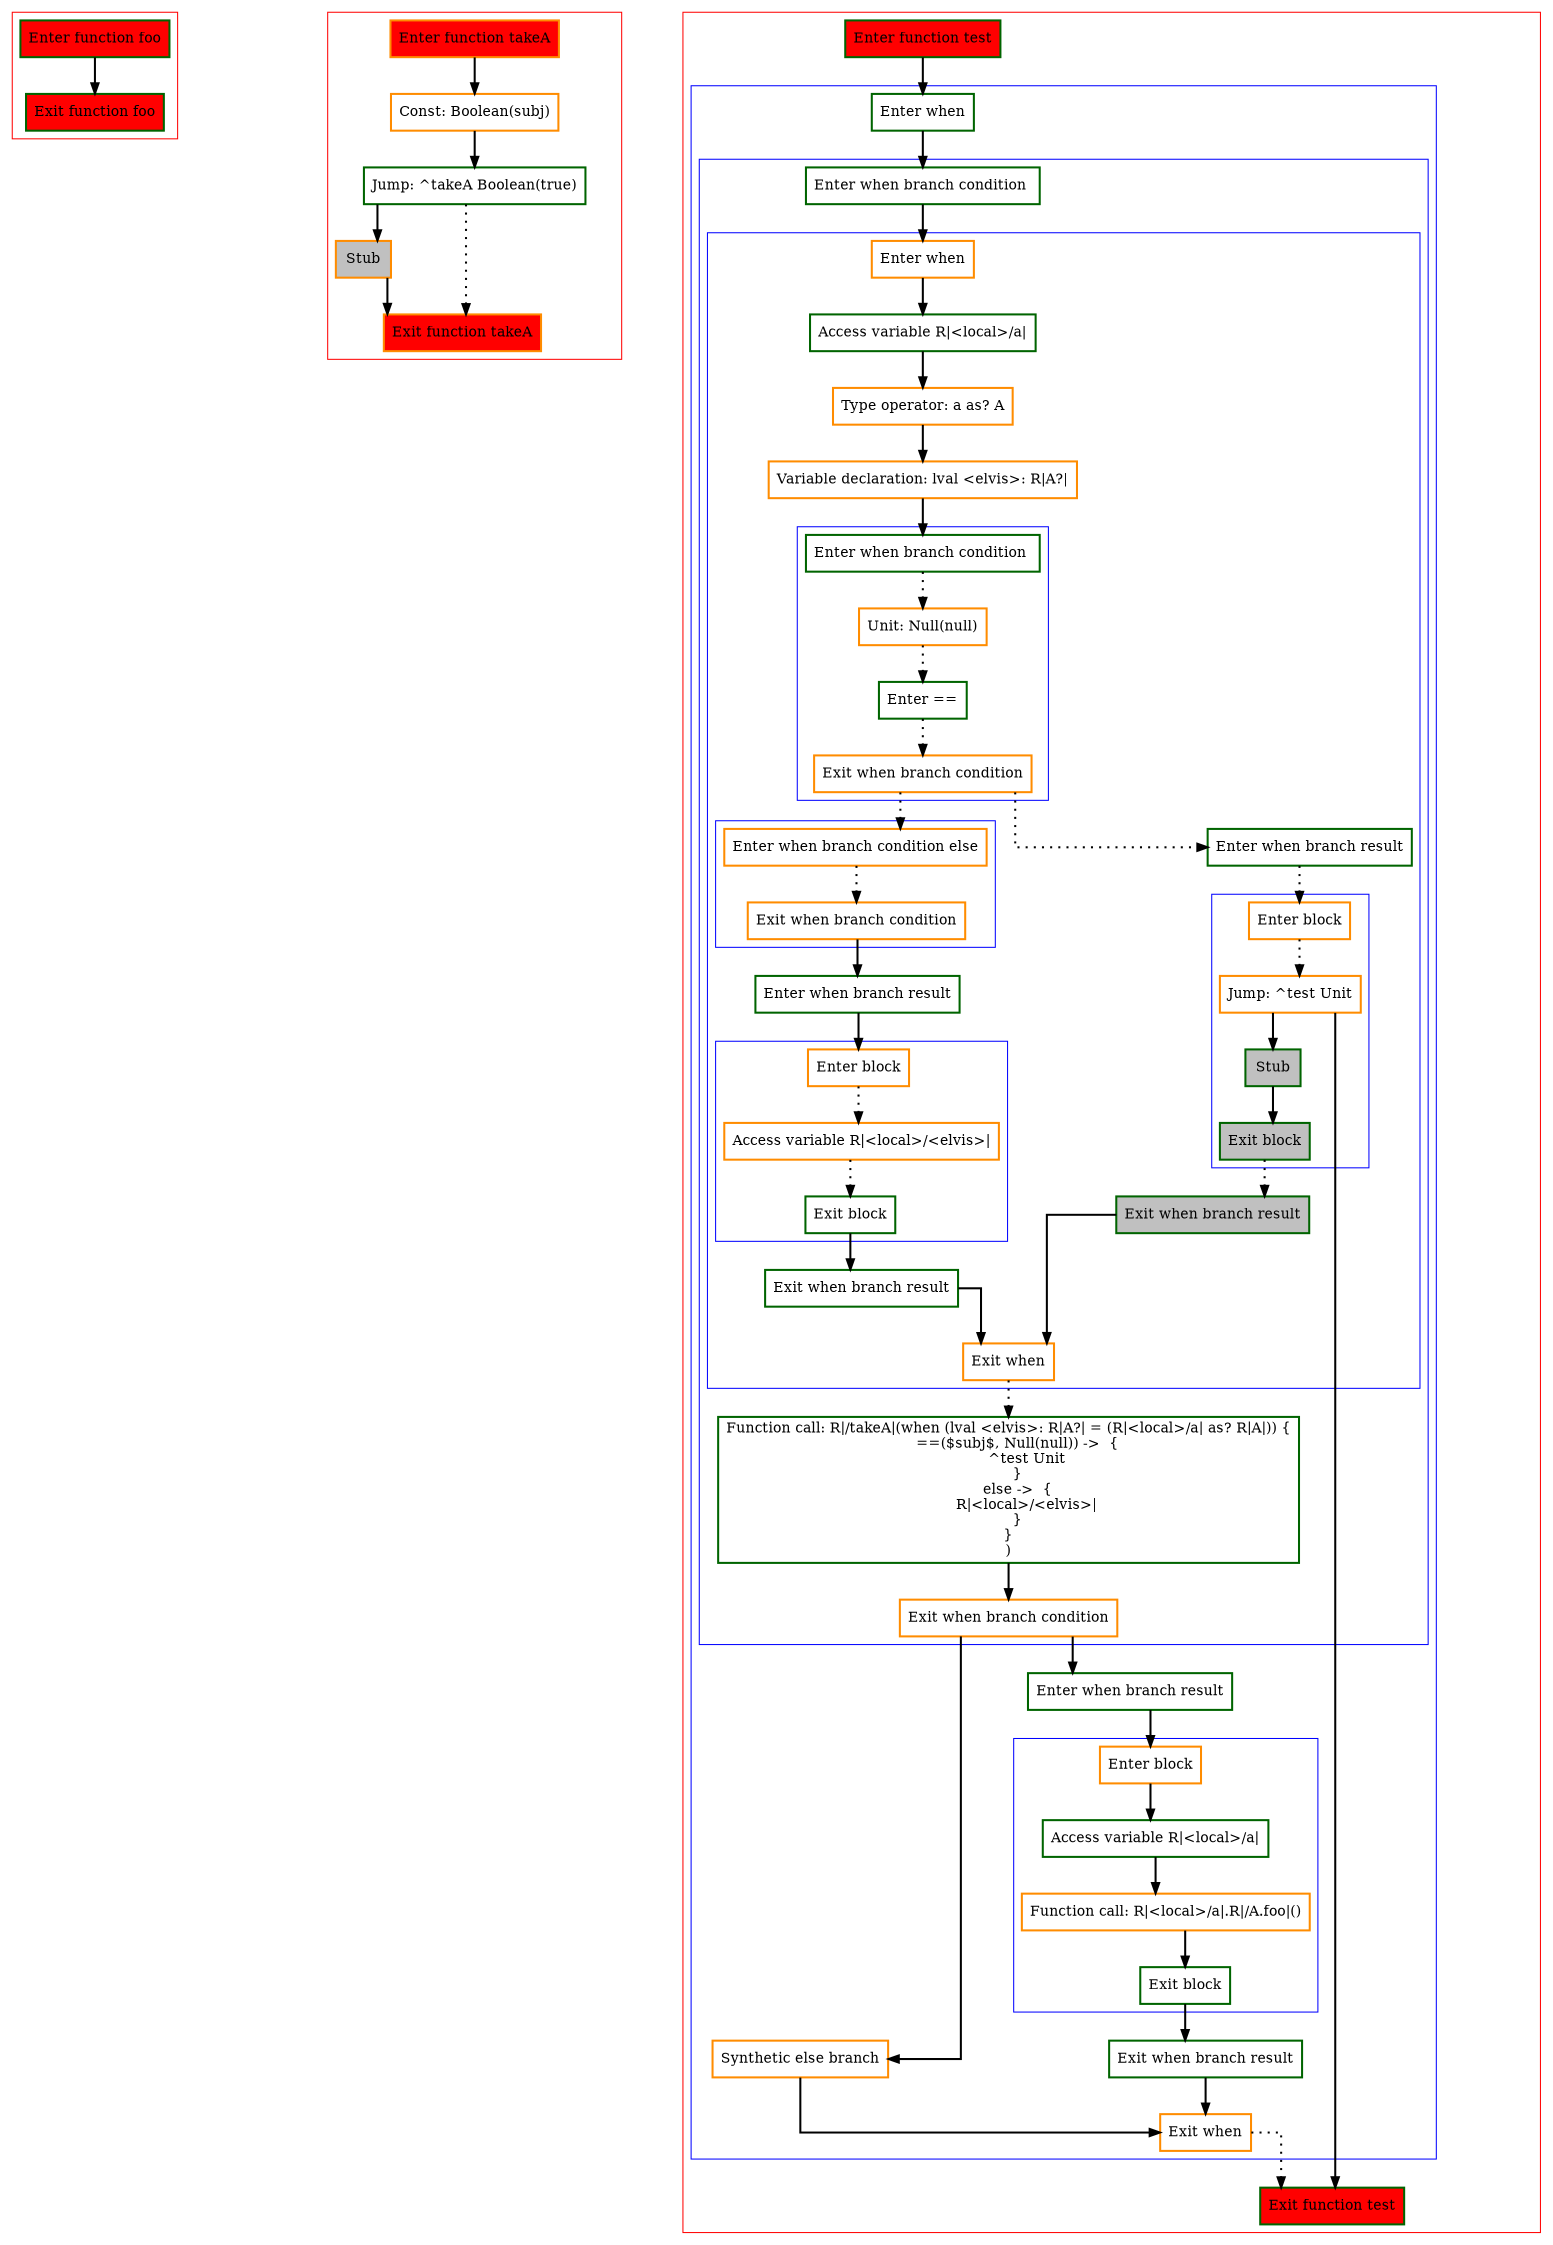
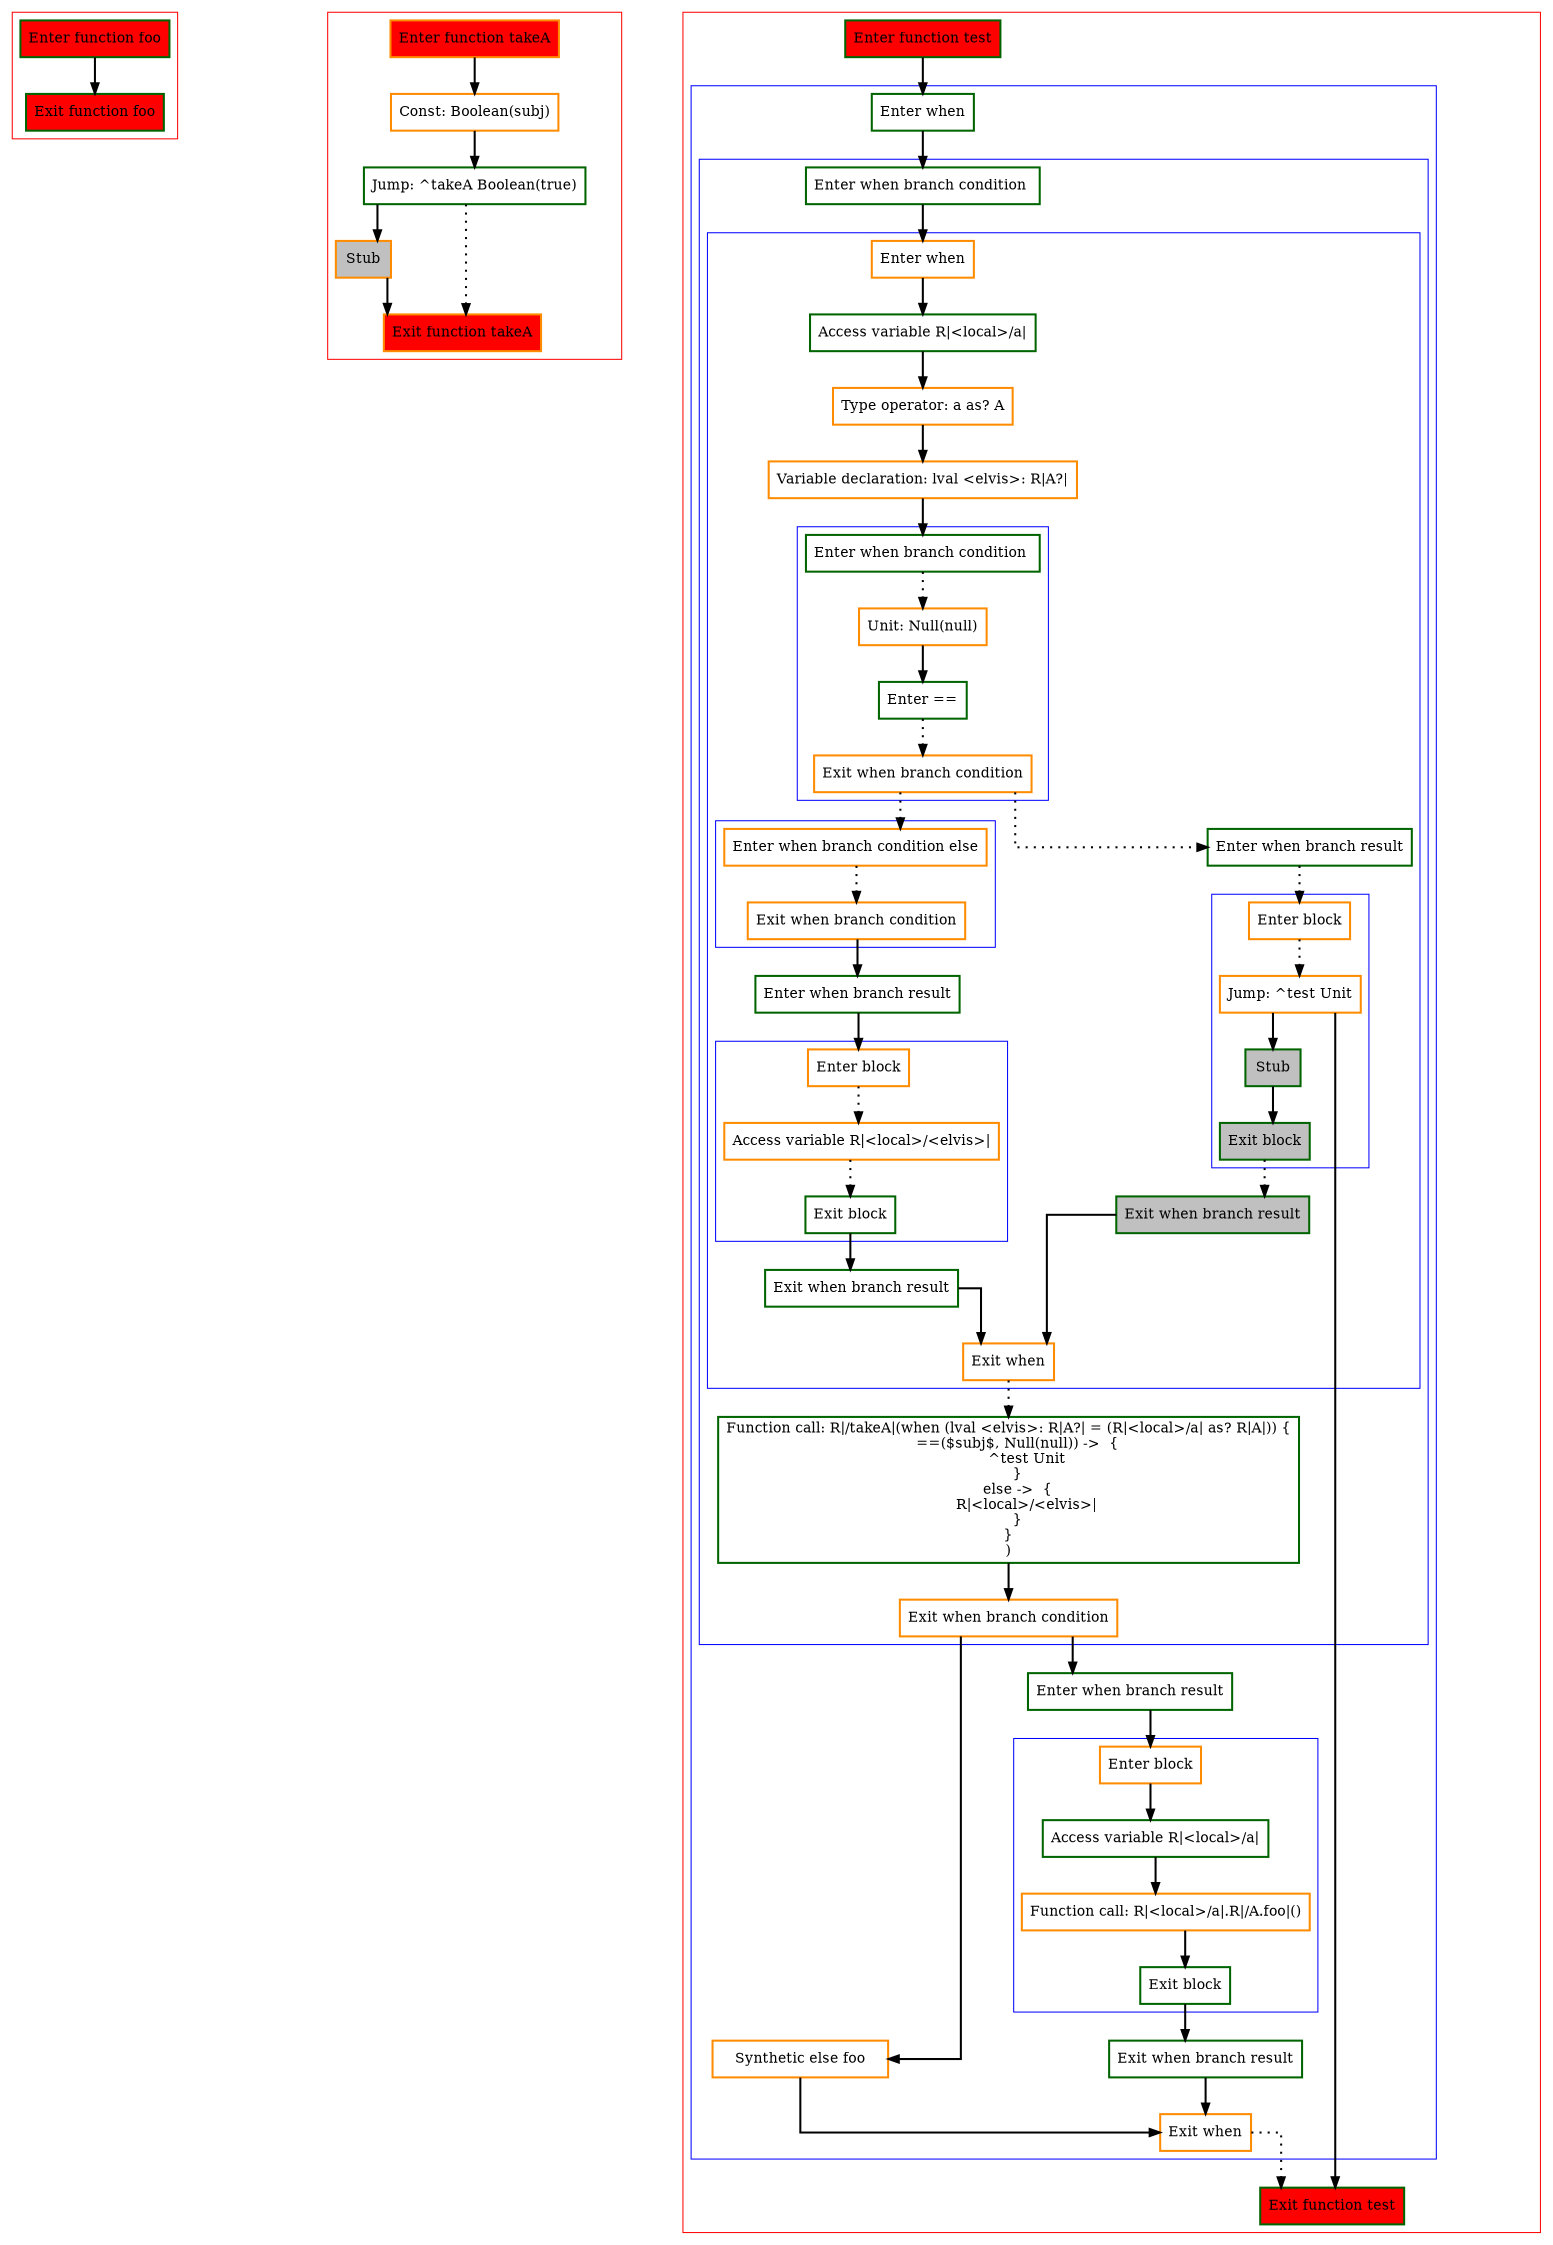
  digraph {
    nodesep=3
    splines=ortho
    node [color=darkgreen penwidth=2 shape=box]
    edge [penwidth=2 style=bold]
    n1 [fillcolor=red label="Enter function foo" style=filled]
    n2 [fillcolor=red label="Exit function foo" style=filled]
    n3 [color=darkorange fillcolor=red label="Enter function takeA" style=filled]
    n4 [color=darkorange label="Const: Boolean(subj)"]
    n5 [label="Jump: ^takeA Boolean(true)"]
    n6 [color=darkorange fillcolor=gray label=Stub style=filled]
    n7 [color=darkorange fillcolor=red label="Exit function takeA" style=filled]
    n8 [label="Enter when branch condition "]
    n9 [color=darkorange label="Unit: Null(null)"]
    n10 [label="Enter =="]
    n11 [color=darkorange label="Exit when branch condition"]
    n12 [color=darkorange label="Enter when branch condition else"]
    n13 [color=darkorange label="Exit when branch condition"]
    n14 [color=darkorange label="Enter block"]
    n15 [color=darkorange label="Access variable R|<local>/<elvis>|"]
    n16 [label="Exit block"]
    n17 [color=darkorange label="Enter block"]
    n18 [color=darkorange label="Jump: ^test Unit"]
    n19 [fillcolor=gray label=Stub style=filled]
    n20 [fillcolor=gray label="Exit block" style=filled]
    n21 [color=darkorange label="Enter when"]
    n22 [label="Access variable R|<local>/a|"]
    n23 [color=darkorange label="Type operator: a as? A"]
    n24 [color=darkorange label="Variable declaration: lval <elvis>: R|A?|"]
    n25 [label="Enter when branch result"]
    n26 [label="Exit when branch result"]
    n27 [label="Enter when branch result"]
    n28 [fillcolor=gray label="Exit when branch result" style=filled]
    n29 [color=darkorange label="Exit when"]
    n30 [label="Enter when branch condition "]
    n31 [label="Function call: R|/takeA|(when (lval <elvis>: R|A?| = (R|<local>/a| as? R|A|)) {\n    ==($subj$, Null(null)) ->  {\n        ^test Unit\n    }\n    else ->  {\n        R|<local>/<elvis>|\n    }\n}\n)"]
    n32 [color=darkorange label="Exit when branch condition"]
    n33 [color=darkorange label="Enter block"]
    n34 [label="Access variable R|<local>/a|"]
    n35 [color=darkorange label="Function call: R|<local>/a|.R|/A.foo|()"]
    n36 [label="Exit block"]
    n37 [label="Enter when"]
-   n38 [color=darkorange label="Synthetic else branch"]
+   n38 [color=darkorange label="Synthetic else foo"]
    n39 [label="Enter when branch result"]
    n40 [label="Exit when branch result"]
    n41 [color=darkorange label="Exit when"]
    n42 [fillcolor=red label="Enter function test" style=filled]
    n43 [fillcolor=red label="Exit function test" style=filled]
    subgraph cluster_1 {
      color=red
      n1
      n2
    }
    subgraph cluster_2 {
      color=red
      n3
      n4
      n5
      n6
      n7
    }
    subgraph cluster_3 {
      color=red
      n42
      n43
      subgraph cluster_4 {
        color=blue
        n37
        n38
        n39
        n40
        n41
        subgraph cluster_5 {
          color=blue
          n30
          n31
          n32
          subgraph cluster_6 {
            color=blue
            n21
            n22
            n23
            n24
            n25
            n26
            n27
            n28
            n29
            subgraph cluster_7 {
              color=blue
              n8
              n9
              n10
              n11
            }
            subgraph cluster_8 {
              color=blue
              n12
              n13
            }
            subgraph cluster_9 {
              color=blue
              n14
              n15
              n16
            }
            subgraph cluster_10 {
              color=blue
              n17
              n18
              n19
              n20
            }
          }
        }
        subgraph cluster_11 {
          color=blue
          n33
          n34
          n35
          n36
        }
      }
    }
    n1 -> n2 [style=solid]
    n3 -> n4
    n4 -> n5 [style=solid]
    n5 -> n6
    n5 -> n7 [style=dotted]
    n6 -> n7
    n8 -> n9 [style=dotted]
-   n9 -> n10 [style=dotted]
+   n9 -> n10 [style=solid]
    n10 -> n11 [style=dotted]
    n11 -> n12 [style=dotted]
    n11 -> n27 [style=dotted]
    n12 -> n13 [style=dotted]
    n13 -> n25
    n14 -> n15 [style=dotted]
    n15 -> n16 [style=dotted]
    n16 -> n26
    n17 -> n18 [style=dotted]
    n18 -> n19 [style=solid]
    n18 -> n43 [style=solid]
    n19 -> n20
    n20 -> n28 [style=dotted]
    n21 -> n22
    n22 -> n23
    n23 -> n24 [style=solid]
    n24 -> n8 [style=solid]
    n25 -> n14 [style=solid]
    n26 -> n29 [style=solid]
    n27 -> n17 [style=dotted]
    n28 -> n29
    n29 -> n31 [style=dotted]
    n30 -> n21 [style=solid]
    n31 -> n32 [style=solid]
    n32 -> n38
    n32 -> n39 [style=solid]
    n33 -> n34 [style=solid]
    n34 -> n35
    n35 -> n36
    n36 -> n40
    n37 -> n30 [style=solid]
    n38 -> n41
    n39 -> n33 [style=solid]
    n40 -> n41
    n41 -> n43 [style=dotted]
    n42 -> n37
  }
